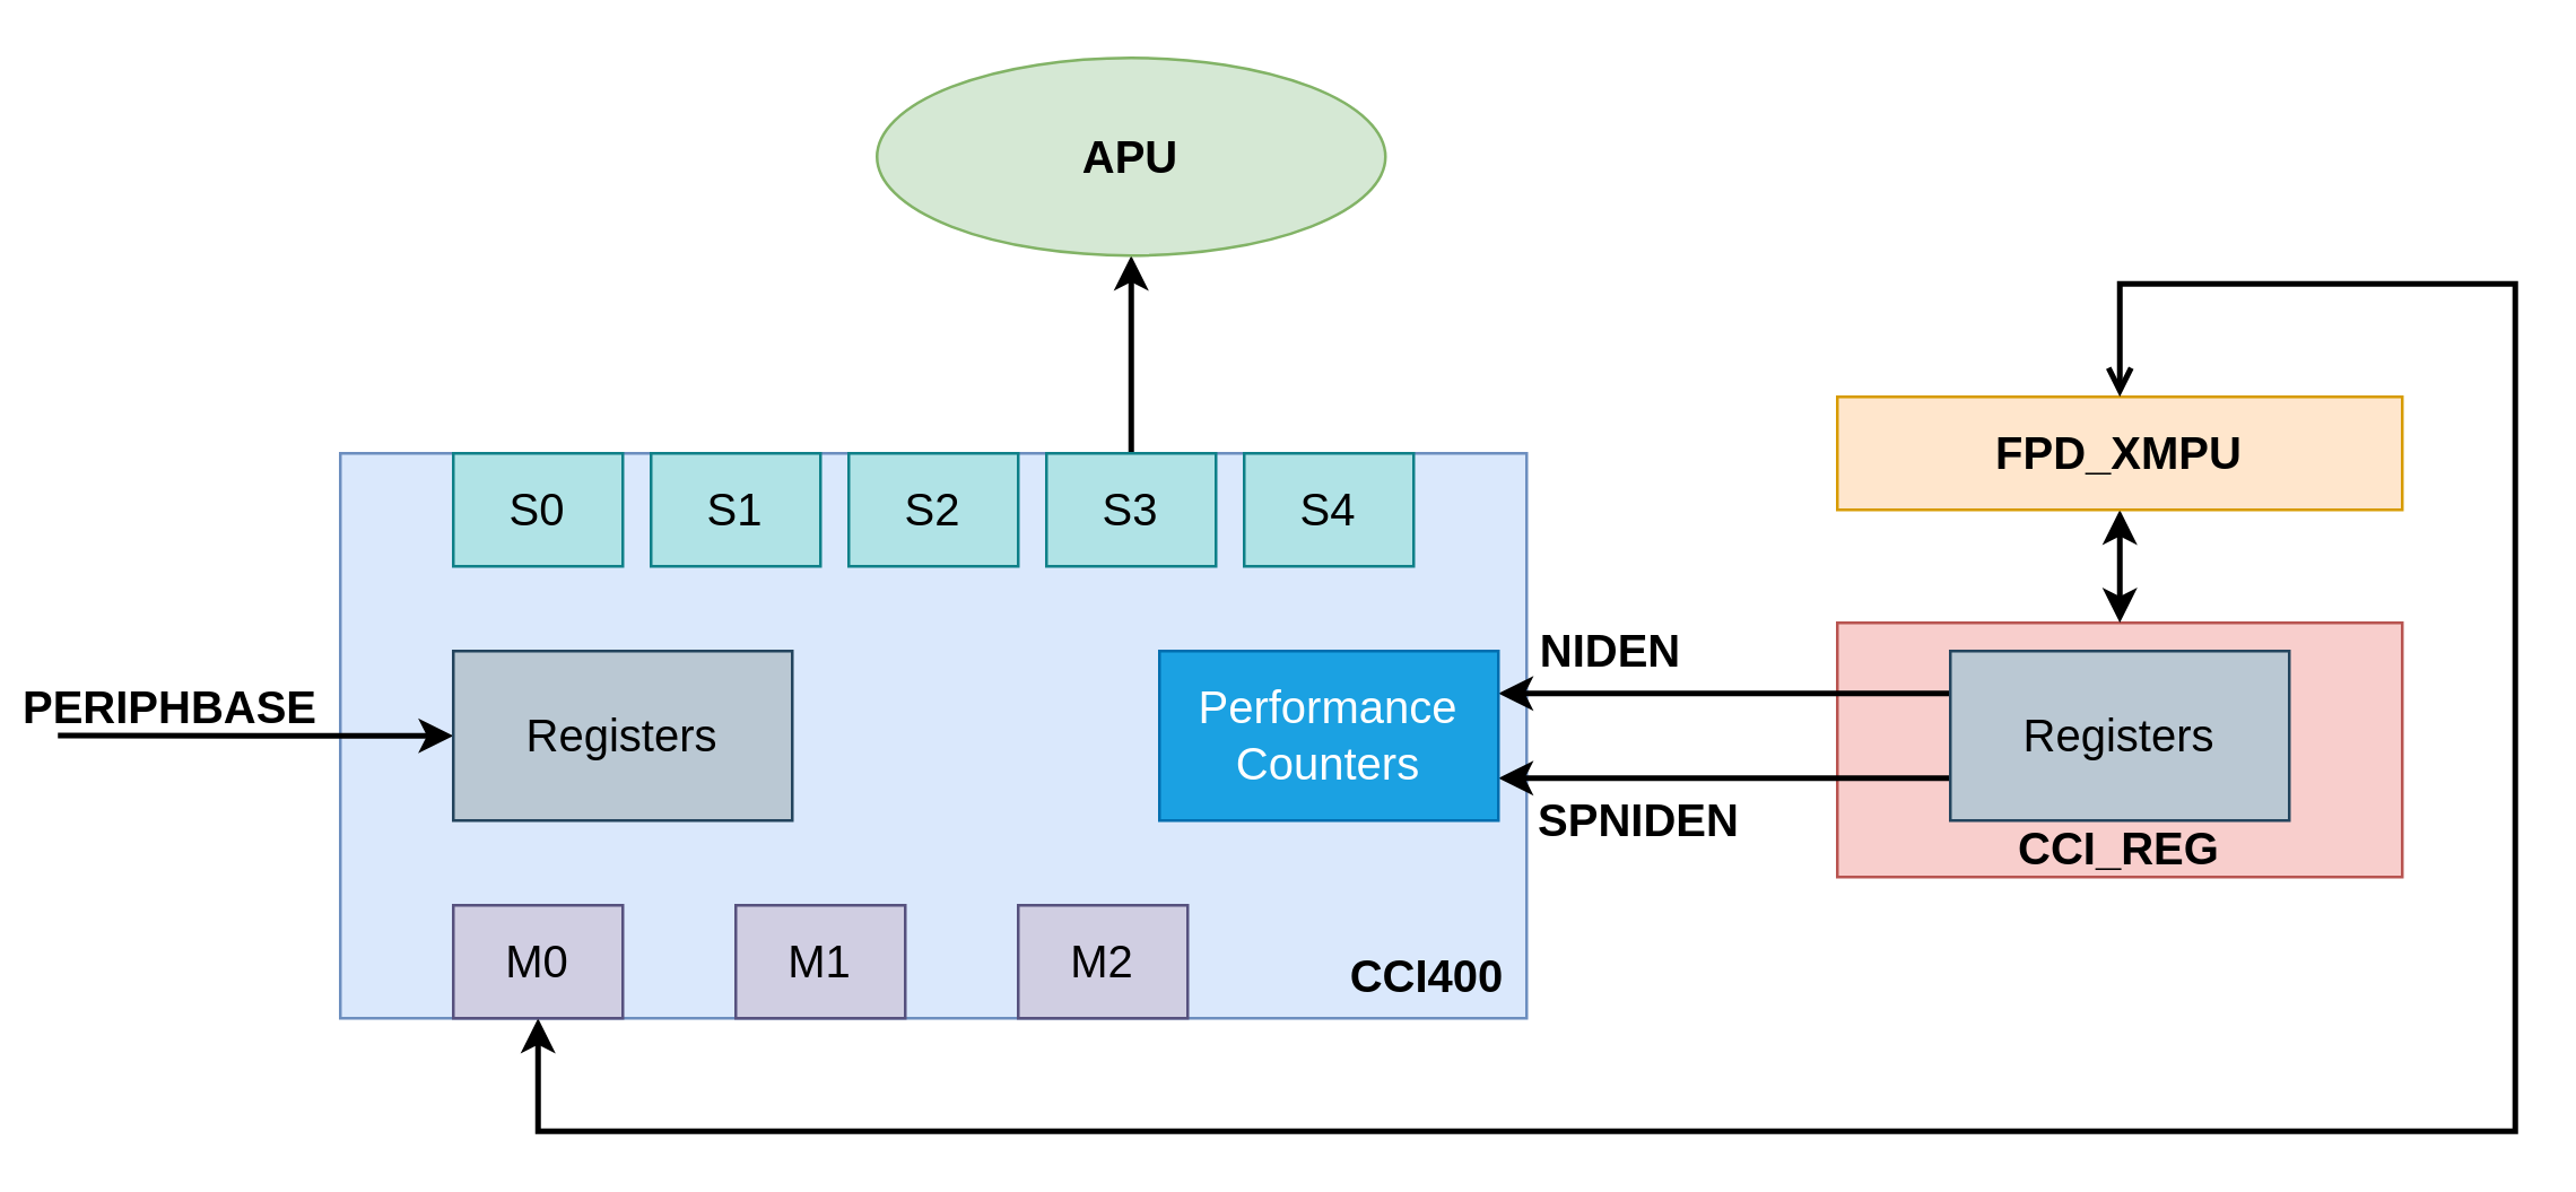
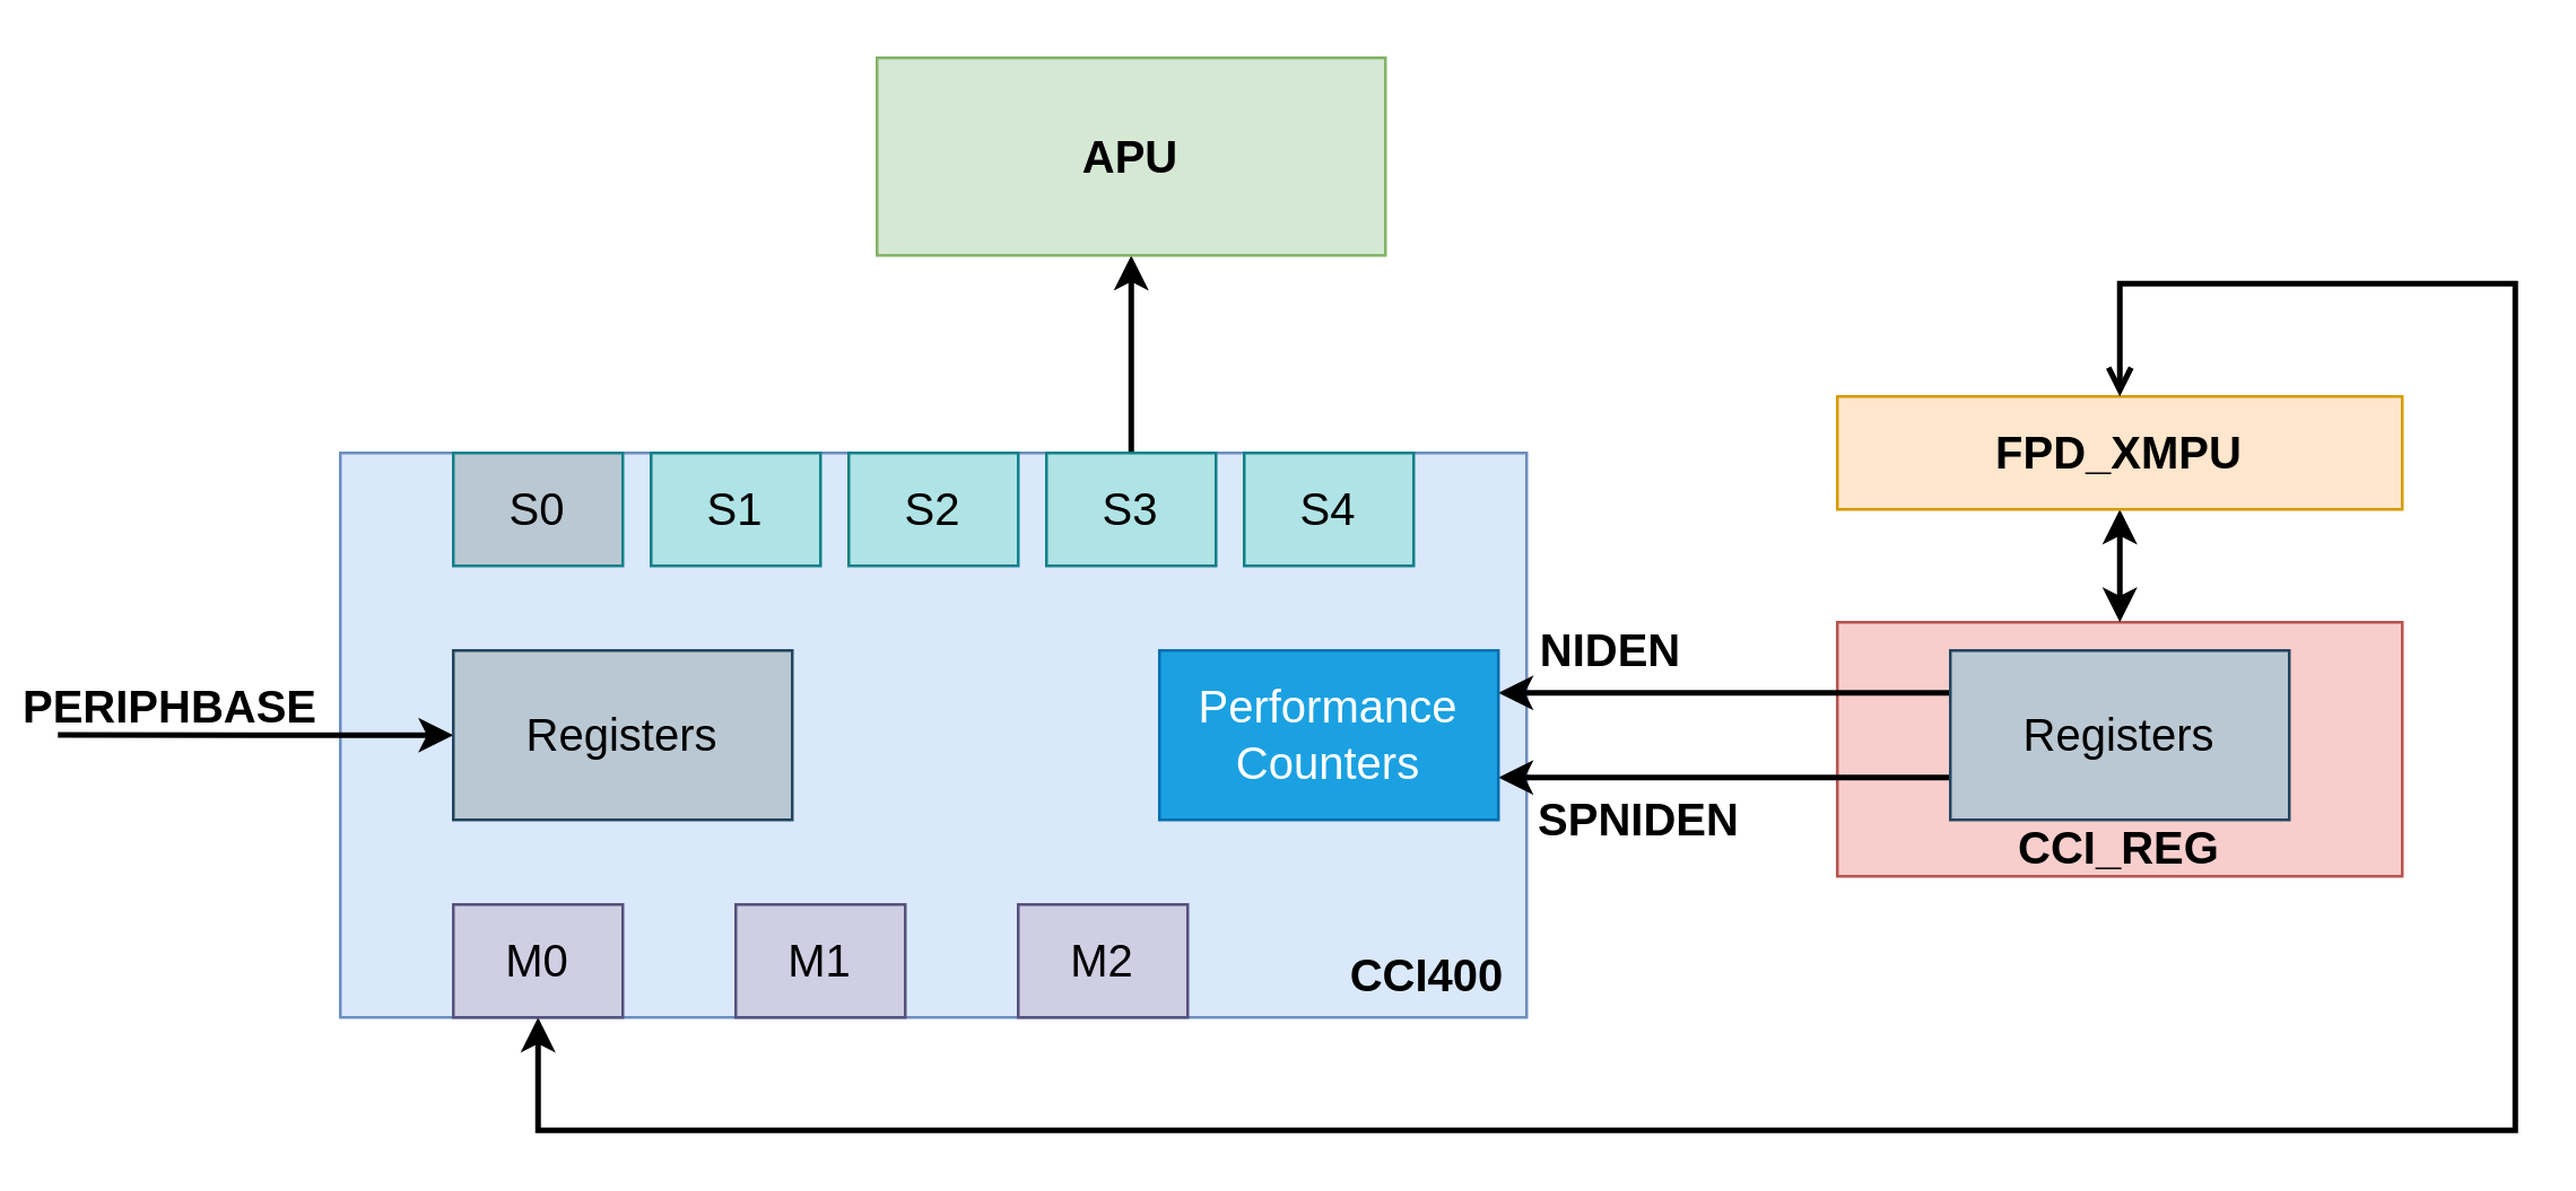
  <mxCell id="0" />
  <mxCell id="1" parent="0" />
  <mxCell id="2" value="&lt;b style=&quot;font-size: 16px;&quot;&gt;CCI400&lt;/b&gt;" style="rounded=0;whiteSpace=wrap;html=1;spacingLeft=350;spacingBottom=-170;fillColor=#dae8fc;strokeColor=#6c8ebf;fontSize=16;" vertex="1" parent="1"><mxGeometry x="120" y="160" width="420" height="200" as="geometry" /></mxCell>
  <mxCell id="3" value="&lt;h1 style=&quot;font-size: 16px;&quot;&gt;&lt;font style=&quot;font-size: 16px;&quot;&gt;CCI_REG&lt;/font&gt;&lt;/h1&gt;" style="rounded=0;whiteSpace=wrap;html=1;labelPosition=center;verticalLabelPosition=middle;align=center;verticalAlign=middle;spacingBottom=-70;fillColor=#f8cecc;strokeColor=#b85450;fontSize=16;" vertex="1" parent="1"><mxGeometry x="650" y="220" width="200" height="90" as="geometry" /></mxCell>
  <mxCell id="4" style="edgeStyle=orthogonalEdgeStyle;rounded=0;orthogonalLoop=1;jettySize=auto;html=1;exitX=0;exitY=0.5;exitDx=0;exitDy=0;startArrow=classic;startFill=1;endArrow=none;endFill=0;strokeWidth=2;" edge="1" parent="1" source="5"><mxGeometry relative="1" as="geometry"><mxPoint x="20" y="259.862" as="targetPoint" /></mxGeometry></mxCell>
  <mxCell id="5" value="Registers" style="rounded=0;whiteSpace=wrap;html=1;fillColor=#bac8d3;strokeColor=#23445d;fontSize=16;" vertex="1" parent="1"><mxGeometry x="160" y="230" width="120" height="60" as="geometry" /></mxCell>
  <mxCell id="6" value="&lt;span style=&quot;left: 302.3px; top: 122.306px; font-size: 16px; transform: scaleX(0.887);&quot; dir=&quot;ltr&quot;&gt;&lt;b style=&quot;font-size: 16px;&quot;&gt;PERIPHBASE&lt;/b&gt;&lt;/span&gt;" style="text;html=1;strokeColor=none;fillColor=none;align=center;verticalAlign=middle;whiteSpace=wrap;rounded=0;fontSize=16;" vertex="1" parent="1"><mxGeometry x="40" y="240" width="40" height="20" as="geometry" /></mxCell>
  <mxCell id="7" value="&lt;span style=&quot;font-size: 16px;&quot;&gt;&lt;b style=&quot;font-size: 16px;&quot;&gt;NIDEN&lt;/b&gt;&lt;/span&gt;" style="text;html=1;strokeColor=none;fillColor=none;align=center;verticalAlign=middle;whiteSpace=wrap;rounded=0;fontSize=16;" vertex="1" parent="1"><mxGeometry x="550" y="220" width="40" height="20" as="geometry" /></mxCell>
  <mxCell id="8" value="&lt;span style=&quot;font-size: 16px;&quot;&gt;&lt;b style=&quot;font-size: 16px;&quot;&gt;SPNIDEN&lt;/b&gt;&lt;/span&gt;" style="text;html=1;strokeColor=none;fillColor=none;align=center;verticalAlign=middle;whiteSpace=wrap;rounded=0;fontSize=16;" vertex="1" parent="1"><mxGeometry x="560" y="280" width="40" height="20" as="geometry" /></mxCell>
  <mxCell id="9" style="edgeStyle=orthogonalEdgeStyle;rounded=0;orthogonalLoop=1;jettySize=auto;html=1;exitX=0;exitY=0.25;exitDx=0;exitDy=0;entryX=1;entryY=0.25;entryDx=0;entryDy=0;strokeWidth=2;fontSize=16;" edge="1" parent="1" source="11" target="25"><mxGeometry relative="1" as="geometry" /></mxCell>
  <mxCell id="10" style="edgeStyle=orthogonalEdgeStyle;rounded=0;orthogonalLoop=1;jettySize=auto;html=1;exitX=0;exitY=0.75;exitDx=0;exitDy=0;entryX=1;entryY=0.75;entryDx=0;entryDy=0;strokeWidth=2;fontSize=16;" edge="1" parent="1" source="11" target="25"><mxGeometry relative="1" as="geometry" /></mxCell>
  <mxCell id="11" value="Registers" style="rounded=0;whiteSpace=wrap;html=1;fillColor=#bac8d3;strokeColor=#23445d;fontSize=16;" vertex="1" parent="1"><mxGeometry x="690" y="230" width="120" height="60" as="geometry" /></mxCell>
  <mxCell id="12" style="edgeStyle=orthogonalEdgeStyle;rounded=0;orthogonalLoop=1;jettySize=auto;html=1;exitX=0.5;exitY=1;exitDx=0;exitDy=0;entryX=0.5;entryY=0;entryDx=0;entryDy=0;startArrow=classic;startFill=1;endArrow=classic;endFill=1;strokeWidth=2;fontSize=16;" edge="1" parent="1" source="13" target="3"><mxGeometry relative="1" as="geometry" /></mxCell>
  <mxCell id="13" value="&lt;h1 style=&quot;font-size: 16px;&quot;&gt;&lt;span style=&quot;left: 400.802px; top: 519.285px; font-family: sans-serif; transform: scaleX(0.926); font-size: 16px;&quot; dir=&quot;ltr&quot;&gt;&lt;font style=&quot;font-size: 16px;&quot;&gt;FPD_XMPU&lt;/font&gt;&lt;/span&gt;&lt;br style=&quot;font-size: 16px;&quot;&gt;&lt;/h1&gt;" style="rounded=0;whiteSpace=wrap;html=1;fillColor=#ffe6cc;strokeColor=#d79b00;fontSize=16;" vertex="1" parent="1"><mxGeometry x="650" y="140" width="200" height="40" as="geometry" /></mxCell>
  <mxCell id="14" style="edgeStyle=orthogonalEdgeStyle;rounded=0;orthogonalLoop=1;jettySize=auto;html=1;exitX=0.5;exitY=1;exitDx=0;exitDy=0;entryX=0.5;entryY=0;entryDx=0;entryDy=0;startArrow=classic;startFill=1;endArrow=none;endFill=1;strokeWidth=2;fontSize=16;" edge="1" parent="1" source="15" target="21"><mxGeometry relative="1" as="geometry" /></mxCell>
- <mxCell id="15" value="&lt;h1 style=&quot;font-size: 16px;&quot;&gt;&lt;span style=&quot;left: 400.802px; top: 519.285px; font-family: sans-serif; transform: scaleX(0.926); font-size: 16px;&quot; dir=&quot;ltr&quot;&gt;&lt;font style=&quot;font-size: 16px;&quot;&gt;APU&lt;/font&gt;&lt;/span&gt;&lt;br style=&quot;font-size: 16px;&quot;&gt;&lt;/h1&gt;" style="ellipse;whiteSpace=wrap;html=1;fillColor=#d5e8d4;strokeColor=#82b366;fontSize=16;" vertex="1" parent="1"><mxGeometry x="310" y="20" width="180" height="70" as="geometry" /></mxCell>
- <mxCell id="16" value="S0" style="rounded=0;whiteSpace=wrap;html=1;fillColor=#b0e3e6;strokeColor=#0e8088;fontSize=16;" vertex="1" parent="1"><mxGeometry x="160" y="160" width="60" height="40" as="geometry" /></mxCell>
+ <mxCell id="15" value="&lt;h1 style=&quot;font-size: 16px;&quot;&gt;&lt;span style=&quot;left: 400.802px; top: 519.285px; font-family: sans-serif; transform: scaleX(0.926); font-size: 16px;&quot; dir=&quot;ltr&quot;&gt;&lt;font style=&quot;font-size: 16px;&quot;&gt;APU&lt;/font&gt;&lt;/span&gt;&lt;br style=&quot;font-size: 16px;&quot;&gt;&lt;/h1&gt;" style="rounded=0;whiteSpace=wrap;html=1;fillColor=#d5e8d4;strokeColor=#82b366;fontSize=16;" vertex="1" parent="1"><mxGeometry x="310" y="20" width="180" height="70" as="geometry" /></mxCell>
+ <mxCell id="16" value="S0" style="rounded=0;whiteSpace=wrap;html=1;fillColor=#bac8d3;strokeColor=#0e8088;fontSize=16;" vertex="1" parent="1"><mxGeometry x="160" y="160" width="60" height="40" as="geometry" /></mxCell>
  <mxCell id="17" style="edgeStyle=orthogonalEdgeStyle;rounded=0;orthogonalLoop=1;jettySize=auto;html=1;exitX=0.5;exitY=1;exitDx=0;exitDy=0;entryX=0.5;entryY=0;entryDx=0;entryDy=0;startArrow=classic;startFill=1;endArrow=open;endFill=1;strokeWidth=2;" edge="1" parent="1" source="18" target="13"><mxGeometry relative="1" as="geometry"><Array as="points"><mxPoint x="190" y="400" /><mxPoint x="890" y="400" /><mxPoint x="890" y="100" /><mxPoint x="750" y="100" /></Array></mxGeometry></mxCell>
  <mxCell id="18" value="M0" style="rounded=0;whiteSpace=wrap;html=1;fillColor=#d0cee2;strokeColor=#56517e;fontSize=16;" vertex="1" parent="1"><mxGeometry x="160" y="320" width="60" height="40" as="geometry" /></mxCell>
  <mxCell id="19" value="S1" style="rounded=0;whiteSpace=wrap;html=1;fillColor=#b0e3e6;strokeColor=#0e8088;fontSize=16;" vertex="1" parent="1"><mxGeometry x="230" y="160" width="60" height="40" as="geometry" /></mxCell>
  <mxCell id="20" value="S2" style="rounded=0;whiteSpace=wrap;html=1;fillColor=#b0e3e6;strokeColor=#0e8088;fontSize=16;" vertex="1" parent="1"><mxGeometry x="300" y="160" width="60" height="40" as="geometry" /></mxCell>
  <mxCell id="21" value="S3" style="rounded=0;whiteSpace=wrap;html=1;fillColor=#b0e3e6;strokeColor=#0e8088;fontSize=16;" vertex="1" parent="1"><mxGeometry x="370" y="160" width="60" height="40" as="geometry" /></mxCell>
  <mxCell id="22" value="S4" style="rounded=0;whiteSpace=wrap;html=1;fillColor=#b0e3e6;strokeColor=#0e8088;fontSize=16;" vertex="1" parent="1"><mxGeometry x="440" y="160" width="60" height="40" as="geometry" /></mxCell>
  <mxCell id="23" value="M1" style="rounded=0;whiteSpace=wrap;html=1;fillColor=#d0cee2;strokeColor=#56517e;fontSize=16;" vertex="1" parent="1"><mxGeometry x="260" y="320" width="60" height="40" as="geometry" /></mxCell>
  <mxCell id="24" value="M2" style="rounded=0;whiteSpace=wrap;html=1;fillColor=#d0cee2;strokeColor=#56517e;fontSize=16;" vertex="1" parent="1"><mxGeometry x="360" y="320" width="60" height="40" as="geometry" /></mxCell>
  <mxCell id="25" value="Performance&lt;br style=&quot;font-size: 16px;&quot;&gt;Counters" style="rounded=0;whiteSpace=wrap;html=1;fillColor=#1ba1e2;strokeColor=#006EAF;fontColor=#ffffff;fontSize=16;" vertex="1" parent="1"><mxGeometry x="410" y="230" width="120" height="60" as="geometry" /></mxCell>
